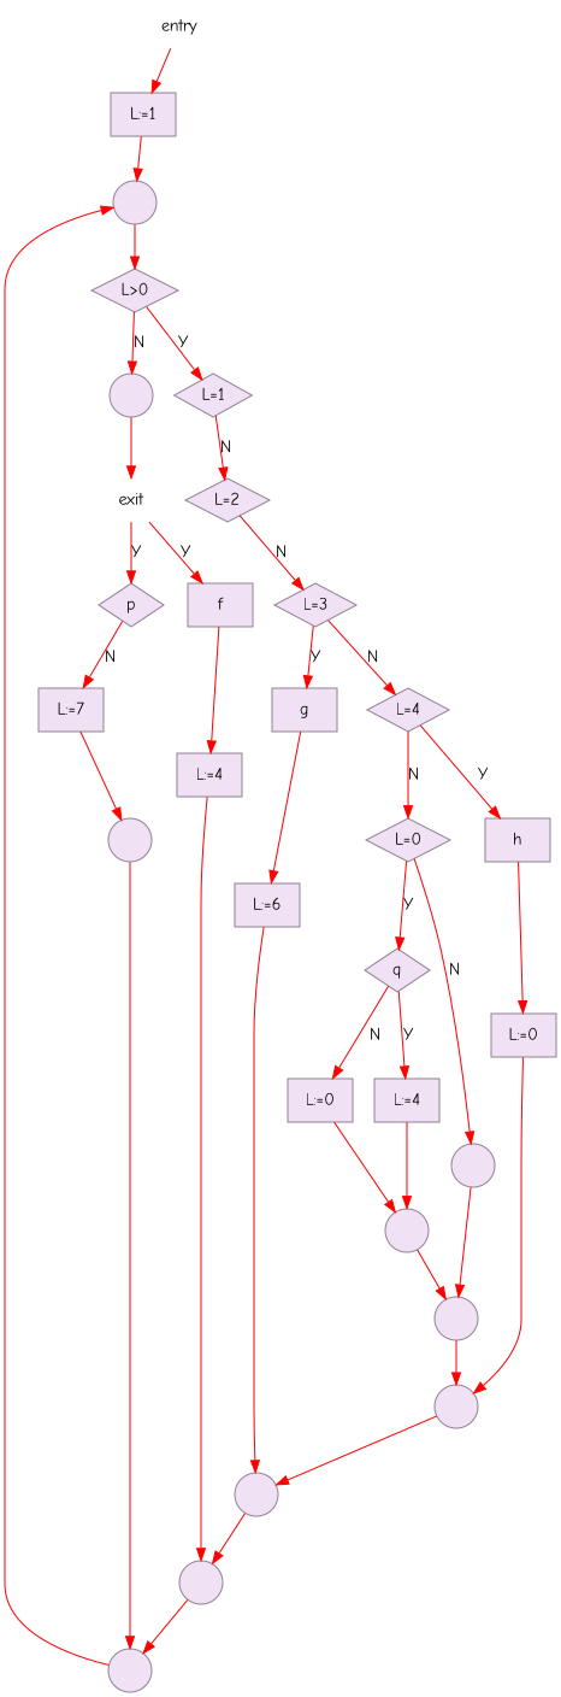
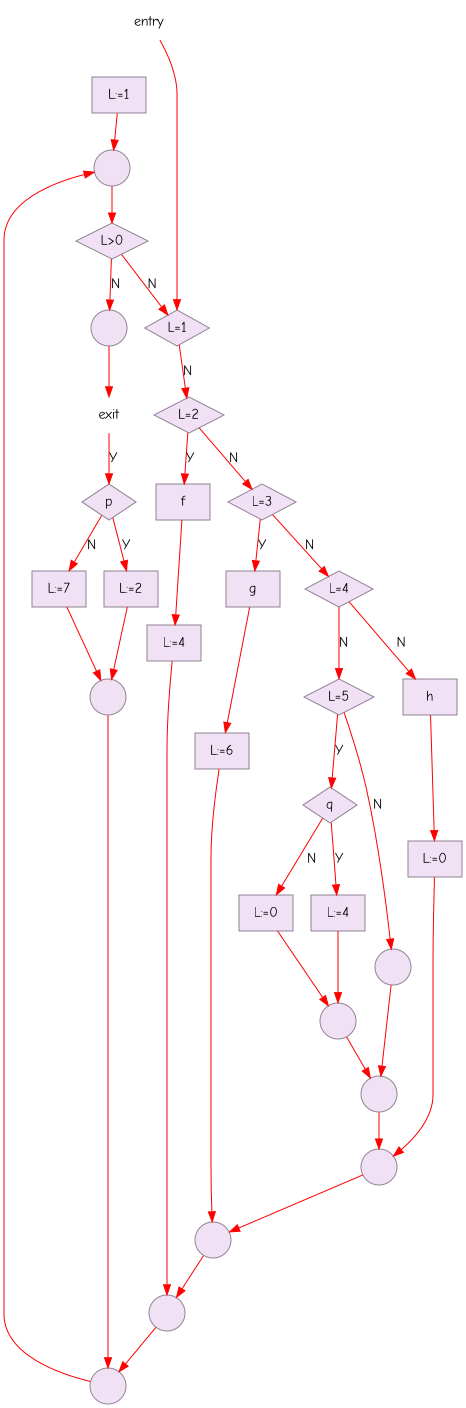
  digraph {
    fontname="Comic Neue"
    node [color="#918194" fillcolor="#f1e1f4" fontname="Comic Neue" shape=box style=filled]
    edge [color=red fontname="Comic Neue"]
    n1 [label="L:=1"]
    n2 [filllcolor=yellow label=" " shape=circle]
    n3 [label="L\>0" shape=diamond]
    n4 [label="L=1" shape=diamond]
    n5 [filllcolor=yellow label=" " shape=circle]
    n6 [label="L=2" shape=diamond]
    n7 [fillcolor=white label=exit shape=plaintext]
    n8 [label=p shape=diamond]
+   n9 [label="L:=2"]
    n10 [label="L:=7"]
    n11 [label=f]
    n12 [label="L=3" shape=diamond]
    n13 [filllcolor=yellow label=" " shape=circle]
    n14 [filllcolor=yellow label=" " shape=circle]
    n15 [label="L:=4"]
    n16 [label=g]
    n17 [label="L=4" shape=diamond]
    n18 [filllcolor=yellow label=" " shape=circle]
    n19 [label="L:=6"]
    n20 [label=h]
-   n21 [label="L=0" shape=diamond]
+   n21 [label="L=5" shape=diamond]
    n22 [filllcolor=yellow label=" " shape=circle]
    n23 [label="L:=0"]
    n24 [label=q shape=diamond]
    n25 [filllcolor=yellow label=" " shape=circle]
    n26 [filllcolor=yellow label=" " shape=circle]
    n27 [label="L:=4"]
    n28 [label="L:=0"]
    n29 [filllcolor=yellow label=" " shape=circle]
    n30 [filllcolor=yellow label=" " shape=circle]
    n31 [fillcolor=white label=entry shape=plaintext]
    n1 -> n2
    n2 -> n3
-   n3 -> n4 [label=Y]
+   n3 -> n4 [label=N]
    n3 -> n5 [label=N]
    n4 -> n6 [label=N]
    n5 -> n7
-   n7 -> n11 [label=Y]
+   n6 -> n11 [label=Y]
    n6 -> n12 [label=N]
    n7 -> n8 [label=Y]
+   n8 -> n9 [label=Y]
    n8 -> n10 [label=N]
+   n9 -> n13
    n10 -> n13
    n11 -> n15
    n12 -> n16 [label=Y]
    n12 -> n17 [label=N]
    n13 -> n14
    n14 -> n2
    n15 -> n18
    n16 -> n19
-   n17 -> n20 [label=Y]
+   n17 -> n20 [label=N]
    n17 -> n21 [label=N]
    n18 -> n14
    n19 -> n22
    n20 -> n23
    n21 -> n24 [label=Y]
    n21 -> n25 [label=N]
    n22 -> n18
    n23 -> n26
    n24 -> n27 [label=Y]
    n24 -> n28 [label=N]
    n25 -> n29
    n26 -> n22
    n27 -> n30
    n28 -> n30
    n29 -> n26
    n30 -> n29
-   n31 -> n1
+   n31 -> n4
  }
